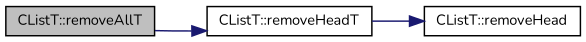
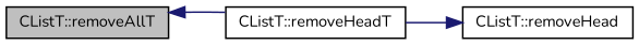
  digraph {
    fontname=Nunito
    rankdir=LR
    node [color=black fillcolor=white fontname=Nunito fontsize=10 shape=record style=filled]
    edge [color=midnightblue fontname=Nunito fontsize=10 labelfontname=Helvetica labelfontsize=10 style=solid]
    n1 [fillcolor=grey75 fontcolor=black height=0.2 label="CListT::removeAllT" width=0.4]
    n2 [height=0.2 label="CListT::removeHeadT" width=0.4]
    n3 [height=0.2 label="CListT::removeHead" width=0.4]
-   n1 -> n2
+   n2 -> n1
    n2 -> n3
  }
